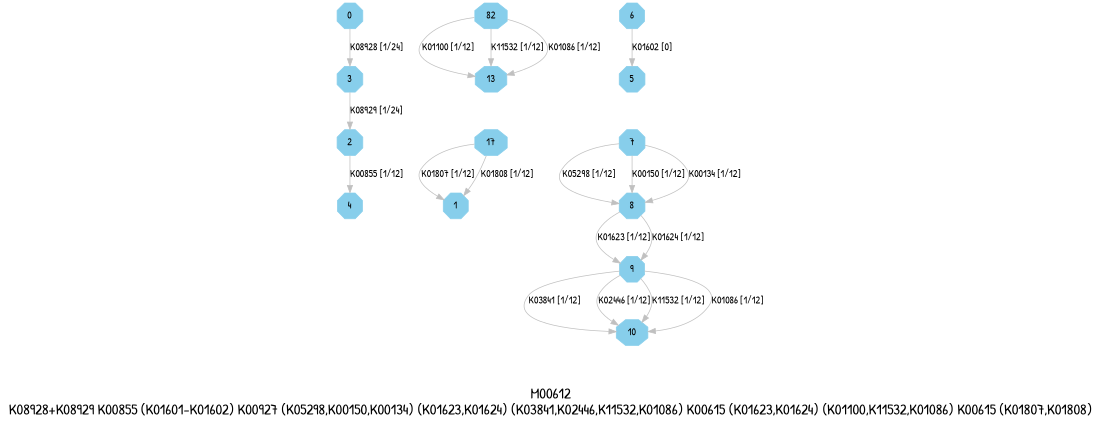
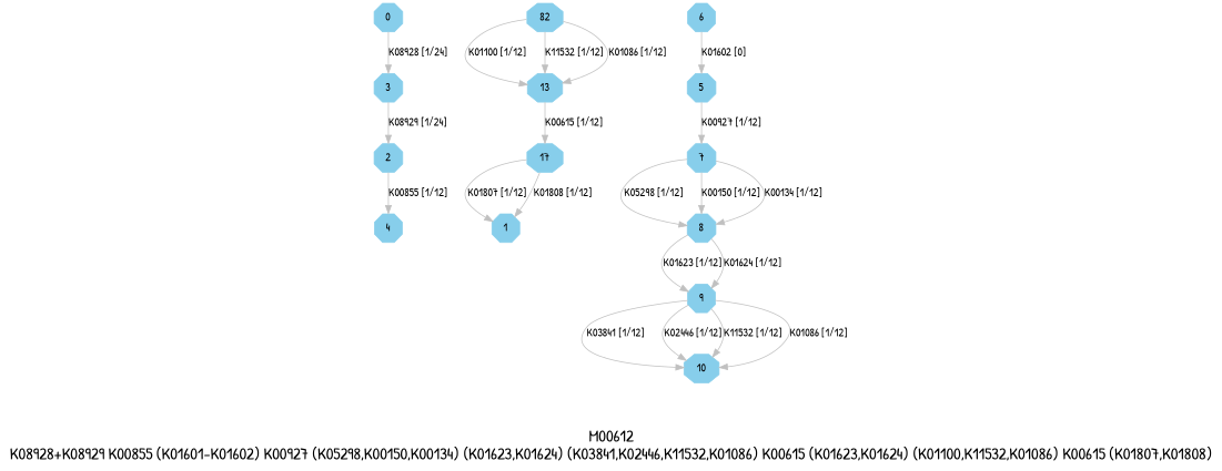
  digraph {
    fontname="Patrick Hand"
    fontsize=20
    label="M00612\nK08928+K08929 K00855 (K01601-K01602) K00927 (K05298,K00150,K00134) (K01623,K01624) (K03841,K02446,K11532,K01086) K00615 (K01623,K01624) (K01100,K11532,K01086) K00615 (K01807,K01808)"
    node [color=skyblue fontname="Patrick Hand" shape=octagon style=filled]
    edge [color=grey fontname="Patrick Hand"]
    0 [height=.3 width=.3]
    1 [height=.3 width=.3]
    2 [height=.3 width=.3]
    3 [height=.3 width=.3]
    4 [height=.3 width=.3]
    5 [height=.3 width=.3]
    6 [height=.3 width=.3]
    7 [height=.3 width=.3]
    8 [height=.3 width=.3]
    9 [height=.3 width=.3]
    10 [height=.3 width=.3]
    n12 [height=.3 label=82 width=.3]
    13 [height=.3 width=.3]
    n14 [height=.3 label=17 width=.3]
    subgraph sub_1 {
      0
      1
      2
      3
      4
      5
      6
      7
      8
      9
      10
      n12
      13
      n14
    }
    0 -> 3 [label="K08928 [1/24]"]
    2 -> 4 [label="K00855 [1/12]"]
    3 -> 2 [label="K08929 [1/24]"]
+   5 -> 7 [label="K00927 [1/12]"]
    6 -> 5 [label="K01602 [0]"]
    7 -> 8 [label="K05298 [1/12]"]
    7 -> 8 [label="K00150 [1/12]"]
    7 -> 8 [label="K00134 [1/12]"]
    8 -> 9 [label="K01623 [1/12]"]
    8 -> 9 [label="K01624 [1/12]"]
    9 -> 10 [label="K03841 [1/12]"]
    9 -> 10 [label="K02446 [1/12]"]
    9 -> 10 [label="K11532 [1/12]"]
    9 -> 10 [label="K01086 [1/12]"]
    n12 -> 13 [label="K01100 [1/12]"]
    n12 -> 13 [label="K11532 [1/12]"]
    n12 -> 13 [label="K01086 [1/12]"]
+   13 -> n14 [label="K00615 [1/12]"]
    n14 -> 1 [label="K01807 [1/12]"]
    n14 -> 1 [label="K01808 [1/12]"]
  }
